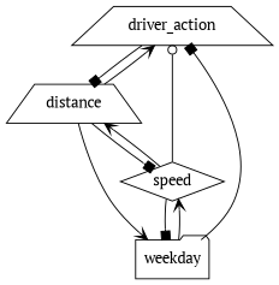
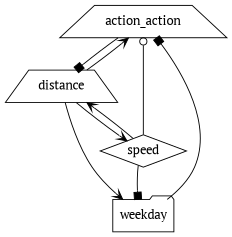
  strict digraph {
    fontname="PT Serif"
    node [fontname="PT Serif" shape=trapezium]
    edge [arrowhead=box fontname="PT Serif" origin=learned]
-   driver_action
+   driver_action [label=action_action]
    distance
    weekday [shape=folder]
    speed [shape=diamond]
    driver_action -> distance [weight=2.3505707501894126]
    distance -> driver_action [arrowhead=vee weight="1.1981102150641274e-07"]
    distance -> weekday [arrowhead=vee weight="1.134681814628792e-06"]
-   distance -> speed [weight=2.9511272395951615]
+   distance -> speed [arrowhead=vee weight=2.9511272395951615]
    weekday -> driver_action [weight="-4.070995037527617e-06"]
-   weekday -> speed [arrowhead=vee weight=-2.082897517612896]
    speed -> driver_action [arrowhead=odot weight="6.612949335765386e-08"]
    speed -> distance [arrowhead=vee weight="2.8209330443909147e-05"]
    speed -> weekday [weight="4.625815227426583e-07"]
  }
